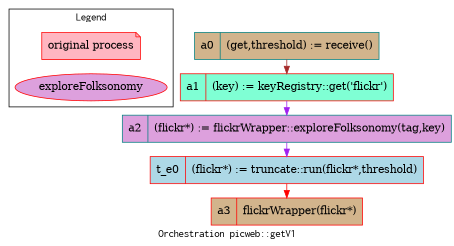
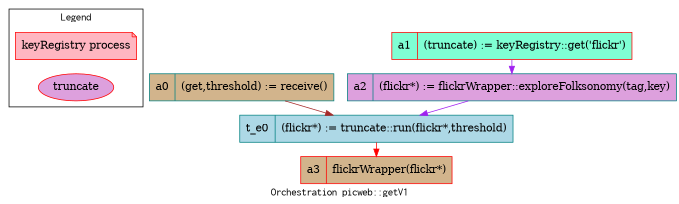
  digraph {
    fontname=Courier
    label="Orchestration picweb::getV1"
    node [color=red fillcolor=plum shape=record style=filled]
    edge [fontname=Courier color=purple]
-   n1 [fillcolor=lightpink label="original process" shape=note]
-   n2 [label=exploreFolksonomy shape=ellipse]
+   n1 [fillcolor=lightpink label="keyRegistry process" shape=note]
+   n2 [label=truncate shape=ellipse]
    n3 [color=teal fillcolor=tan label="a0|(get,threshold) := receive()"]
-   n4 [fillcolor=aquamarine label="a1|(key) := keyRegistry::get('flickr')"]
+   n4 [fillcolor=aquamarine label="a1|(truncate) := keyRegistry::get('flickr')"]
    n5 [color=teal label="a2|(flickr*) := flickrWrapper::exploreFolksonomy(tag,key)"]
-   n6 [fillcolor=lightblue label="t_e0|(flickr*) := truncate::run(flickr*,threshold)"]
+   n6 [color=teal fillcolor=lightblue label="t_e0|(flickr*) := truncate::run(flickr*,threshold)"]
    n7 [fillcolor=tan label="a3|flickrWrapper(flickr*)"]
    subgraph cluster_1 {
      label=Legend
      ranksep=0.02
      n1
      n2
    }
    n1 -> n2 [arrowsize=0 style=invis color=""]
-   n3 -> n4 [color=brown]
+   n3 -> n6 [color=brown]
    n4 -> n5
    n5 -> n6
    n6 -> n7 [color=red]
  }
